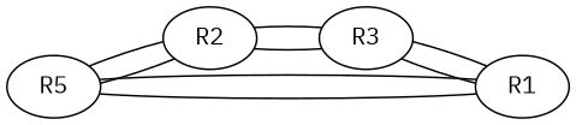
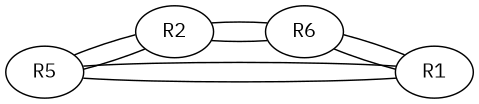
  graph {
    fontname="IBM Plex Mono"
    rankdir=LR
    node [fontname="IBM Plex Mono"]
    edge [fontname="IBM Plex Mono"]
    n1 [label=R5]
    R2
    R1
-   R3
+   R3 [label=R6]
    n1 -- R2
    n1 -- R1
    R2 -- n1
    R2 -- R3
    R1 -- n1
    R1 -- R3
    R3 -- R2
    R3 -- R1
  }
